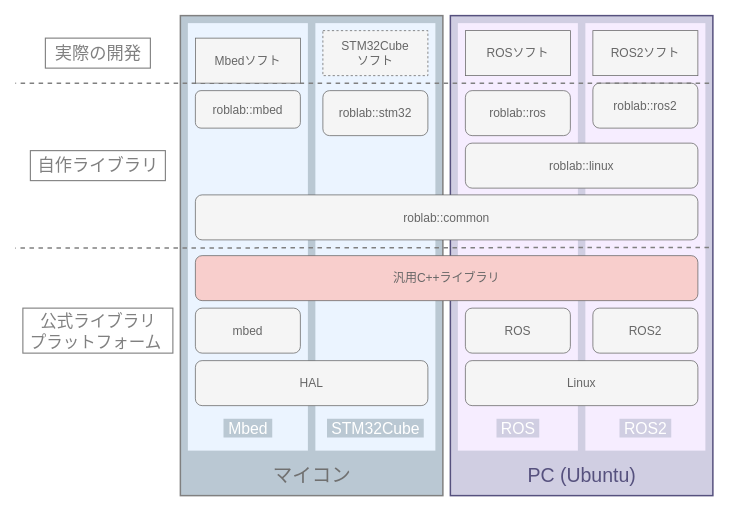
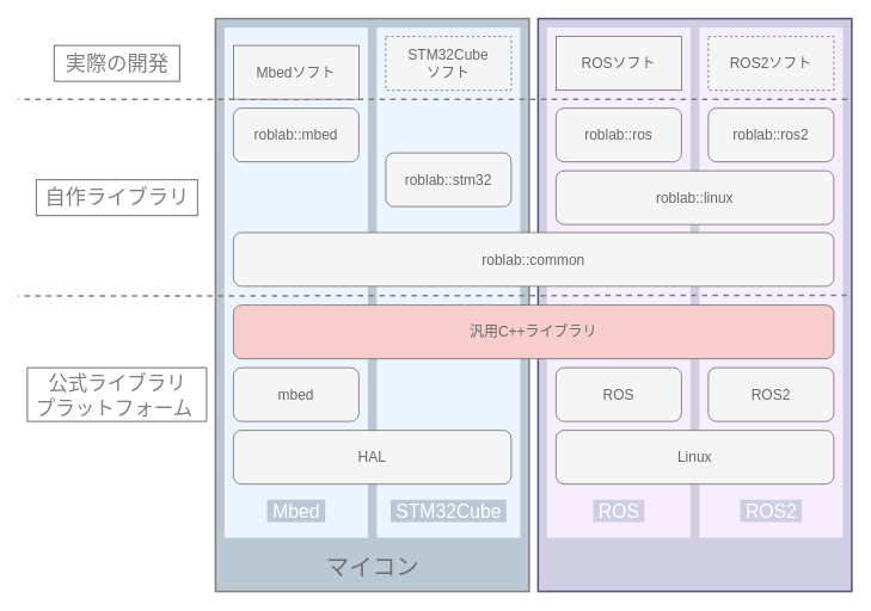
  <mxCell id="0" />
  <mxCell id="1" parent="0" />
  <mxCell id="2" value="" style="rounded=0;whiteSpace=wrap;html=1;fillColor=#d0cee2;strokeColor=#56517e;strokeWidth=2;" vertex="1" parent="1"><mxGeometry x="600" y="20" width="350" height="640" as="geometry" /></mxCell>
  <mxCell id="3" value="" style="rounded=0;whiteSpace=wrap;html=1;fillColor=#bac8d3;strokeColor=#808080;strokeWidth=2;" vertex="1" parent="1"><mxGeometry x="240" y="20" width="350" height="640" as="geometry" /></mxCell>
  <mxCell id="4" value="" style="rounded=0;whiteSpace=wrap;html=1;fillColor=#EBF4FF;strokeColor=none;strokeWidth=2;glass=0;shadow=0;" vertex="1" parent="1"><mxGeometry x="420" y="30" width="160" height="570" as="geometry" /></mxCell>
  <mxCell id="5" value="" style="rounded=0;whiteSpace=wrap;html=1;fillColor=#EBF4FF;strokeColor=none;strokeWidth=2;glass=0;shadow=0;" vertex="1" parent="1"><mxGeometry x="250" y="30" width="160" height="570" as="geometry" /></mxCell>
  <mxCell id="6" value="" style="rounded=0;whiteSpace=wrap;html=1;fillColor=#F6EDFF;strokeColor=none;strokeWidth=2;glass=0;shadow=0;" vertex="1" parent="1"><mxGeometry x="610" y="30" width="160" height="570" as="geometry" /></mxCell>
  <mxCell id="7" value="" style="rounded=0;whiteSpace=wrap;html=1;fillColor=#F6EDFF;strokeColor=none;strokeWidth=2;glass=0;shadow=0;" vertex="1" parent="1"><mxGeometry x="780" y="30" width="160" height="570" as="geometry" /></mxCell>
  <mxCell id="8" value="HAL" style="rounded=1;whiteSpace=wrap;html=1;fillColor=#f5f5f5;strokeColor=#666666;fontColor=#666666;fontSize=16;labelBackgroundColor=none;labelBorderColor=none;" parent="1" vertex="1"><mxGeometry x="260" y="480" width="310" height="60" as="geometry" /></mxCell>
  <mxCell id="9" value="Linux" style="rounded=1;whiteSpace=wrap;html=1;fillColor=#f5f5f5;strokeColor=#666666;fontColor=#666666;fontSize=16;labelBackgroundColor=none;labelBorderColor=none;" parent="1" vertex="1"><mxGeometry x="620" y="480" width="310" height="60" as="geometry" /></mxCell>
  <mxCell id="10" value="mbed" style="rounded=1;whiteSpace=wrap;html=1;fillColor=#f5f5f5;strokeColor=#666666;fontColor=#666666;fontSize=16;labelBackgroundColor=none;labelBorderColor=none;" parent="1" vertex="1"><mxGeometry x="260" y="410" width="140" height="60" as="geometry" /></mxCell>
  <mxCell id="11" value="ROS" style="rounded=1;whiteSpace=wrap;html=1;fillColor=#f5f5f5;strokeColor=#666666;fontColor=#666666;fontSize=16;labelBackgroundColor=none;labelBorderColor=none;" parent="1" vertex="1"><mxGeometry x="620" y="410" width="140" height="60" as="geometry" /></mxCell>
  <mxCell id="12" value="ROS2" style="rounded=1;whiteSpace=wrap;html=1;fillColor=#f5f5f5;strokeColor=#666666;fontColor=#666666;fontSize=16;labelBackgroundColor=none;labelBorderColor=none;" parent="1" vertex="1"><mxGeometry x="790" y="410" width="140" height="60" as="geometry" /></mxCell>
  <mxCell id="13" value="roblab::common" style="rounded=1;whiteSpace=wrap;html=1;fillColor=#f5f5f5;strokeColor=#666666;fontColor=#666666;fontSize=16;labelBackgroundColor=none;labelBorderColor=none;" parent="1" vertex="1"><mxGeometry x="260" y="259" width="670" height="60" as="geometry" /></mxCell>
- <mxCell id="14" value="roblab::stm32" style="rounded=1;whiteSpace=wrap;html=1;fillColor=#f5f5f5;strokeColor=#666666;fontColor=#666666;fontSize=16;labelBackgroundColor=none;labelBorderColor=none;" parent="1" vertex="1"><mxGeometry x="430" y="120" width="140" height="60" as="geometry" /></mxCell>
- <mxCell id="15" value="roblab::mbed" style="rounded=1;whiteSpace=wrap;html=1;fillColor=#f5f5f5;strokeColor=#666666;fontColor=#666666;fontSize=16;labelBackgroundColor=none;labelBorderColor=none;" parent="1" vertex="1"><mxGeometry x="260" y="120" width="140" height="50" as="geometry" /></mxCell>
- <mxCell id="16" value="roblab::ros2" style="rounded=1;whiteSpace=wrap;html=1;fillColor=#f5f5f5;strokeColor=#666666;fontColor=#666666;fontSize=16;labelBackgroundColor=none;labelBorderColor=none;" parent="1" vertex="1"><mxGeometry x="790" y="110" width="140" height="60" as="geometry" /></mxCell>
+ <mxCell id="14" value="roblab::stm32" style="rounded=1;whiteSpace=wrap;html=1;fillColor=#f5f5f5;strokeColor=#666666;fontColor=#666666;fontSize=16;labelBackgroundColor=none;labelBorderColor=none;" parent="1" vertex="1"><mxGeometry x="430" y="170" width="140" height="60" as="geometry" /></mxCell>
+ <mxCell id="15" value="roblab::mbed" style="rounded=1;whiteSpace=wrap;html=1;fillColor=#f5f5f5;strokeColor=#666666;fontColor=#666666;fontSize=16;labelBackgroundColor=none;labelBorderColor=none;" parent="1" vertex="1"><mxGeometry x="260" y="120" width="140" height="60" as="geometry" /></mxCell>
+ <mxCell id="16" value="roblab::ros2" style="rounded=1;whiteSpace=wrap;html=1;fillColor=#f5f5f5;strokeColor=#666666;fontColor=#666666;fontSize=16;labelBackgroundColor=none;labelBorderColor=none;" parent="1" vertex="1"><mxGeometry x="790" y="120" width="140" height="60" as="geometry" /></mxCell>
  <mxCell id="17" value="roblab::ros" style="rounded=1;whiteSpace=wrap;html=1;fillColor=#f5f5f5;strokeColor=#666666;fontColor=#666666;fontSize=16;labelBackgroundColor=none;labelBorderColor=none;" parent="1" vertex="1"><mxGeometry x="620" y="120" width="140" height="60" as="geometry" /></mxCell>
  <mxCell id="18" value="&lt;font style=&quot;font-size: 26px;&quot;&gt;マイコン&lt;/font&gt;" style="text;html=1;align=center;verticalAlign=middle;resizable=0;points=[];autosize=1;strokeColor=none;fillColor=none;rounded=1;fontColor=#707070;labelBackgroundColor=none;fontSize=26;" parent="1" vertex="1"><mxGeometry x="350" y="613" width="130" height="40" as="geometry" /></mxCell>
- <mxCell id="19" value="&lt;font color=&quot;#56517e&quot; style=&quot;font-size: 26px;&quot;&gt;PC (Ubuntu)&lt;/font&gt;" style="text;html=1;align=center;verticalAlign=middle;resizable=0;points=[];autosize=1;strokeColor=none;fillColor=none;rounded=1;fontColor=#707070;" parent="1" vertex="1"><mxGeometry x="690" y="613" width="170" height="40" as="geometry" /></mxCell>
  <mxCell id="20" value="roblab::linux" style="rounded=1;whiteSpace=wrap;html=1;fillColor=#f5f5f5;strokeColor=#666666;fontColor=#666666;fontSize=16;labelBackgroundColor=none;labelBorderColor=none;" parent="1" vertex="1"><mxGeometry x="620" y="190" width="310" height="60" as="geometry" /></mxCell>
  <mxCell id="21" value="" style="endArrow=none;html=1;rounded=1;strokeColor=#808080;strokeWidth=2;shadow=0;fillColor=#eeeeee;dashed=1;fontColor=#808080;" edge="1" parent="1"><mxGeometry width="50" height="50" relative="1" as="geometry"><mxPoint x="945" y="110" as="sourcePoint" /><mxPoint x="20" y="110" as="targetPoint" /></mxGeometry></mxCell>
  <mxCell id="22" value="&lt;div style=&quot;font-size: 22px;&quot;&gt;公式ライブラリ&lt;span style=&quot;font-size: 22px;&quot;&gt;&lt;br&gt;&lt;/span&gt;&lt;/div&gt;&lt;div style=&quot;font-size: 22px;&quot;&gt;&lt;span style=&quot;font-size: 22px;&quot;&gt;プラットフォーム&amp;nbsp;&lt;/span&gt;&lt;/div&gt;" style="text;html=1;align=center;verticalAlign=middle;resizable=0;points=[];autosize=1;strokeColor=#808080;fillColor=none;rounded=0;fontColor=#808080;fontSize=22;glass=0;shadow=0;fillStyle=auto;labelBackgroundColor=none;horizontal=1;rotation=0;spacing=0;spacingTop=3;labelBorderColor=none;strokeWidth=1.5;" vertex="1" parent="1"><mxGeometry x="30" y="410" width="200" height="60" as="geometry" /></mxCell>
  <mxCell id="23" value="自作ライブラリ" style="text;html=1;align=center;verticalAlign=middle;resizable=0;points=[];autosize=1;strokeColor=#808080;fillColor=none;rounded=0;fontColor=#808080;fontSize=23;horizontal=1;rotation=0;strokeWidth=1.5;" vertex="1" parent="1"><mxGeometry x="40" y="200" width="180" height="40" as="geometry" /></mxCell>
  <mxCell id="24" value="" style="endArrow=none;html=1;rounded=1;strokeColor=#808080;strokeWidth=2;shadow=0;fillColor=#eeeeee;dashed=1;fontColor=#808080;exitX=1.005;exitY=0.477;exitDx=0;exitDy=0;exitPerimeter=0;" edge="1" parent="1"><mxGeometry width="50" height="50" relative="1" as="geometry"><mxPoint x="944.8" y="329.04" as="sourcePoint" /><mxPoint x="20" y="330" as="targetPoint" /></mxGeometry></mxCell>
  <mxCell id="25" value="汎用C++ライブラリ" style="rounded=1;whiteSpace=wrap;html=1;fillColor=#f8cecc;strokeColor=#666666;fontColor=#666666;fontSize=16;labelBackgroundColor=none;labelBorderColor=none;" vertex="1" parent="1"><mxGeometry x="260" y="340" width="670" height="60" as="geometry" /></mxCell>
  <mxCell id="26" value="Mbedソフト" style="rounded=0;whiteSpace=wrap;html=1;fillColor=#f5f5f5;strokeColor=#666666;fontColor=#666666;fontSize=16;labelBackgroundColor=none;labelBorderColor=none;" vertex="1" parent="1"><mxGeometry x="260" y="50" width="140" height="60" as="geometry" /></mxCell>
  <mxCell id="27" value="&lt;font style=&quot;font-size: 21px;&quot;&gt;&amp;nbsp;Mbed&amp;nbsp;&lt;/font&gt;" style="text;html=1;align=center;verticalAlign=middle;resizable=0;points=[];autosize=1;strokeColor=none;fillColor=none;rounded=1;fontColor=#FFFFFF;labelBackgroundColor=#BAC8D3;fontSize=21;" vertex="1" parent="1"><mxGeometry x="285" y="550" width="90" height="40" as="geometry" /></mxCell>
  <mxCell id="28" value="&amp;nbsp;STM32Cube&amp;nbsp;" style="text;html=1;align=center;verticalAlign=middle;resizable=0;points=[];autosize=1;strokeColor=none;fillColor=none;rounded=1;fontColor=#FFFFFF;labelBackgroundColor=#BAC8D3;fontSize=21;" vertex="1" parent="1"><mxGeometry x="425" y="550" width="150" height="40" as="geometry" /></mxCell>
  <mxCell id="29" value="&amp;nbsp;ROS&amp;nbsp;" style="text;html=1;align=center;verticalAlign=middle;resizable=0;points=[];autosize=1;strokeColor=none;fillColor=none;rounded=1;fontColor=#FFFFFF;labelBackgroundColor=#D0CEE2;fontSize=21;" vertex="1" parent="1"><mxGeometry x="650" y="550" width="80" height="40" as="geometry" /></mxCell>
  <mxCell id="30" value="&amp;nbsp;ROS2&amp;nbsp;" style="text;html=1;align=center;verticalAlign=middle;resizable=0;points=[];autosize=1;strokeColor=none;fillColor=none;rounded=1;fontColor=#FFFFFF;labelBackgroundColor=#D0CEE2;fontSize=21;" vertex="1" parent="1"><mxGeometry x="815" y="550" width="90" height="40" as="geometry" /></mxCell>
  <mxCell id="31" value="STM32Cube&lt;br&gt;ソフト" style="rounded=0;whiteSpace=wrap;html=1;fillColor=#f5f5f5;strokeColor=#666666;fontColor=#666666;fontSize=16;labelBackgroundColor=none;labelBorderColor=none;dashed=1;" vertex="1" parent="1"><mxGeometry x="430" y="40" width="140" height="60" as="geometry" /></mxCell>
  <mxCell id="32" value="ROSソフト" style="rounded=0;whiteSpace=wrap;html=1;fillColor=#f5f5f5;strokeColor=#666666;fontColor=#666666;fontSize=16;labelBackgroundColor=none;labelBorderColor=none;" vertex="1" parent="1"><mxGeometry x="620" y="40" width="140" height="60" as="geometry" /></mxCell>
- <mxCell id="33" value="ROS2ソフト" style="rounded=0;whiteSpace=wrap;html=1;fillColor=#f5f5f5;strokeColor=#666666;fontColor=#666666;fontSize=16;labelBackgroundColor=none;labelBorderColor=none;" vertex="1" parent="1"><mxGeometry x="790" y="40" width="140" height="60" as="geometry" /></mxCell>
+ <mxCell id="33" value="ROS2ソフト" style="rounded=0;whiteSpace=wrap;html=1;fillColor=#f5f5f5;strokeColor=#666666;fontColor=#666666;fontSize=16;labelBackgroundColor=none;labelBorderColor=none;dashed=1;" vertex="1" parent="1"><mxGeometry x="790" y="40" width="140" height="60" as="geometry" /></mxCell>
  <mxCell id="34" value="実際の開発" style="text;html=1;align=center;verticalAlign=middle;resizable=0;points=[];autosize=1;strokeColor=#808080;fillColor=none;rounded=0;fontColor=#808080;fontSize=23;horizontal=1;rotation=0;strokeWidth=1.5;" vertex="1" parent="1"><mxGeometry x="60" y="50" width="140" height="40" as="geometry" /></mxCell>
